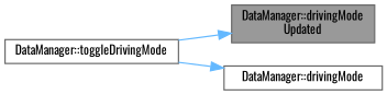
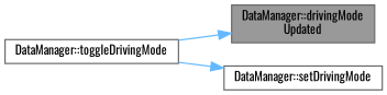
  digraph {
    fontname=Oswald
    rankdir=RL
    node [color=grey40 fillcolor=white fontname=Oswald fontsize=10 shape=box style=filled]
    edge [color=steelblue1 dir=back fontname=Oswald fontsize=10 labelfontname=Helvetica labelfontsize=10 style=solid]
    n1 [color=gray40 fillcolor=grey60 fontcolor=black height=0.2 label="DataManager::drivingMode\lUpdated" width=0.4]
    n2 [height=0.2 label="DataManager::toggleDrivingMode" width=0.4]
-   n3 [height=0.2 label="DataManager::drivingMode" width=0.4]
+   n3 [height=0.2 label="DataManager::setDrivingMode" width=0.4]
    n1 -> n2
    n3 -> n2
  }
